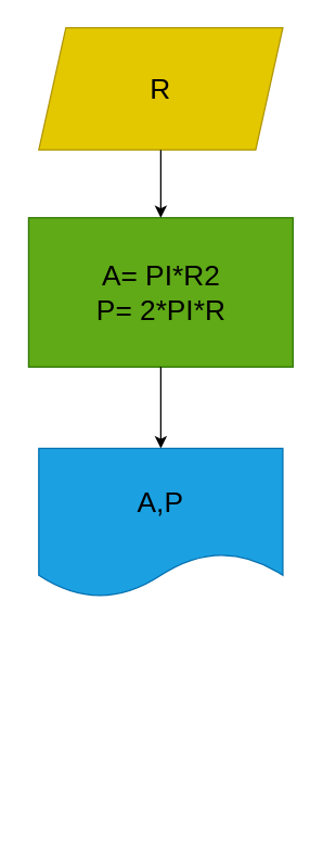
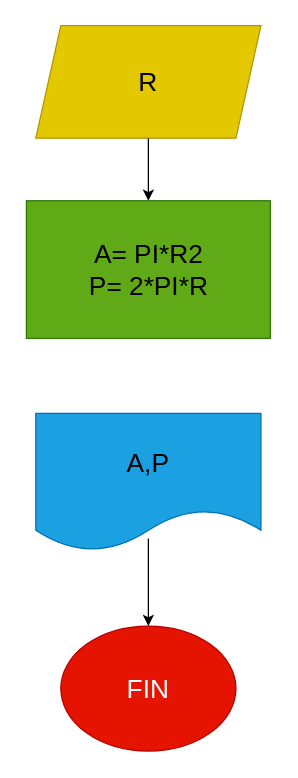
  <mxCell id="0" />
  <mxCell id="1" parent="0" />
  <mxCell id="2" value="R" style="shape=parallelogram;perimeter=parallelogramPerimeter;whiteSpace=wrap;html=1;fixedSize=1;fontSize=21;fontColor=#000000;fillColor=#e3c800;strokeColor=#B09500;" vertex="1" parent="1"><mxGeometry x="28" y="20" width="180" height="90" as="geometry" /></mxCell>
  <mxCell id="3" value="&lt;font color=&quot;#000000&quot;&gt;A= PI*R2&lt;br&gt;P= 2*PI*R&lt;/font&gt;" style="rounded=0;whiteSpace=wrap;html=1;fontSize=21;fontColor=#ffffff;fillColor=#60a917;strokeColor=#2D7600;" vertex="1" parent="1"><mxGeometry x="20.5" y="160" width="195" height="110" as="geometry" /></mxCell>
  <mxCell id="4" value="" style="endArrow=classic;html=1;fontSize=21;fontColor=#000000;exitX=0.5;exitY=1;exitDx=0;exitDy=0;" edge="1" parent="1" source="2"><mxGeometry width="50" height="50" relative="1" as="geometry"><mxPoint x="138" y="150" as="sourcePoint" /><mxPoint x="118" y="160" as="targetPoint" /></mxGeometry></mxCell>
- <mxCell id="5" value="" style="endArrow=classic;html=1;fontSize=21;fontColor=#000000;exitX=0.5;exitY=1;exitDx=0;exitDy=0;" edge="1" parent="1" source="3" target="6"><mxGeometry width="50" height="50" relative="1" as="geometry"><mxPoint x="138" y="200" as="sourcePoint" /><mxPoint x="178" y="330" as="targetPoint" /></mxGeometry></mxCell>
  <mxCell id="6" value="&lt;font color=&quot;#000000&quot;&gt;A,P&lt;/font&gt;" style="shape=document;whiteSpace=wrap;html=1;boundedLbl=1;fontSize=21;fontColor=#ffffff;fillColor=#1ba1e2;strokeColor=#006EAF;" vertex="1" parent="1"><mxGeometry x="28" y="330" width="180" height="110" as="geometry" /></mxCell>
+ <mxCell id="7" value="FIN" style="ellipse;whiteSpace=wrap;html=1;fontSize=21;fontColor=#ffffff;fillColor=#e51400;strokeColor=#B20000;" vertex="1" parent="1"><mxGeometry x="48" y="500" width="140" height="100" as="geometry" /></mxCell>
+ <mxCell id="8" value="" style="endArrow=classic;html=1;fontSize=21;fontColor=#000000;exitX=0.5;exitY=0.909;exitDx=0;exitDy=0;exitPerimeter=0;entryX=0.5;entryY=0;entryDx=0;entryDy=0;" edge="1" parent="1" source="6" target="7"><mxGeometry width="50" height="50" relative="1" as="geometry"><mxPoint x="138" y="390" as="sourcePoint" /><mxPoint x="188" y="340" as="targetPoint" /></mxGeometry></mxCell>
